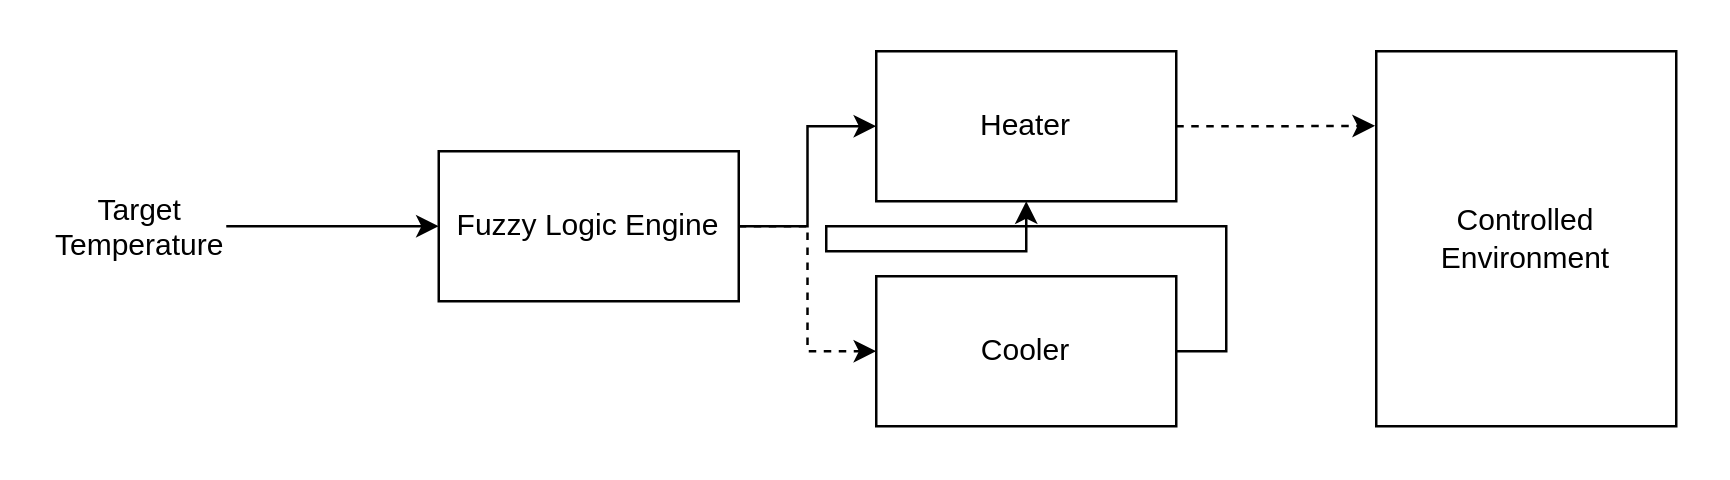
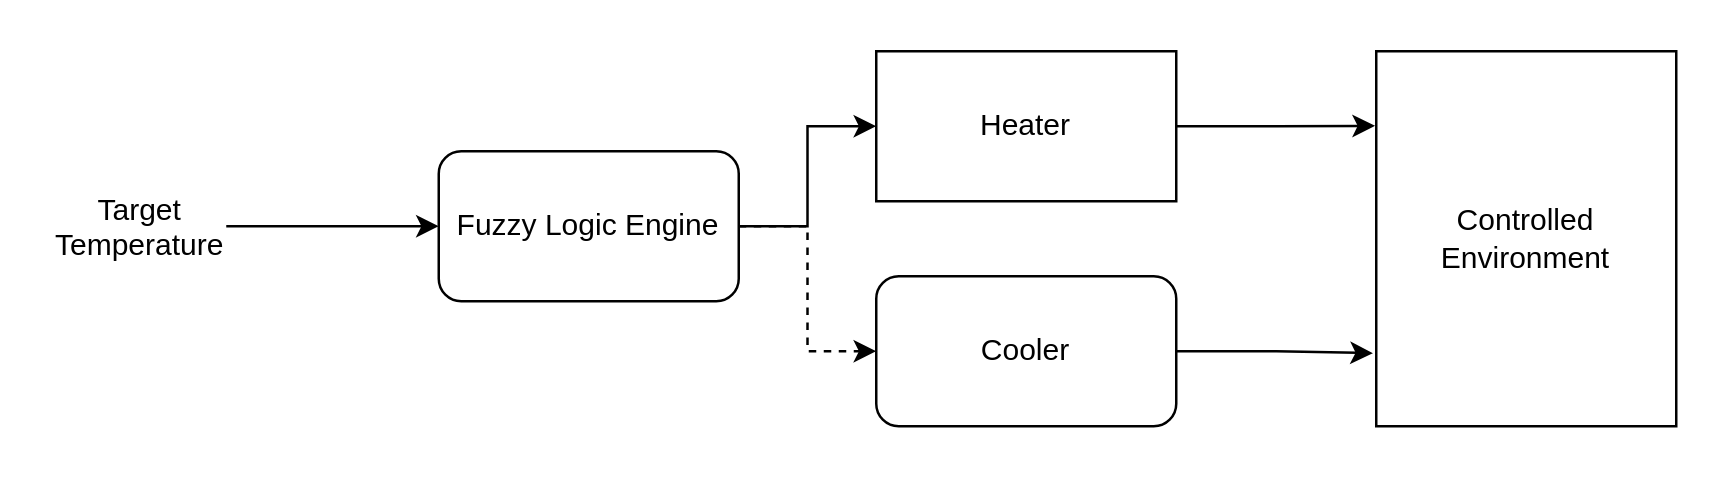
  <mxCell id="0" />
  <mxCell id="1" parent="0" />
  <mxCell id="2" style="edgeStyle=orthogonalEdgeStyle;rounded=0;orthogonalLoop=1;jettySize=auto;html=1;exitX=1;exitY=0.5;exitDx=0;exitDy=0;entryX=0;entryY=0.5;entryDx=0;entryDy=0;" edge="1" parent="1" source="4" target="5"><mxGeometry relative="1" as="geometry" /></mxCell>
  <mxCell id="3" style="edgeStyle=orthogonalEdgeStyle;rounded=0;orthogonalLoop=1;jettySize=auto;html=1;exitX=1;exitY=0.5;exitDx=0;exitDy=0;entryX=0;entryY=0.5;entryDx=0;entryDy=0;dashed=1;" edge="1" parent="1" source="4" target="9"><mxGeometry relative="1" as="geometry" /></mxCell>
- <mxCell id="4" value="Fuzzy Logic Engine" style="rounded=0;whiteSpace=wrap;html=1;" vertex="1" parent="1"><mxGeometry x="175" y="60" width="120" height="60" as="geometry" /></mxCell>
+ <mxCell id="4" value="Fuzzy Logic Engine" style="whiteSpace=wrap;html=1;rounded=1;" vertex="1" parent="1"><mxGeometry x="175" y="60" width="120" height="60" as="geometry" /></mxCell>
  <mxCell id="5" value="Heater" style="rounded=0;whiteSpace=wrap;html=1;" vertex="1" parent="1"><mxGeometry x="350" y="20" width="120" height="60" as="geometry" /></mxCell>
  <mxCell id="6" value="Controlled Environment" style="rounded=0;whiteSpace=wrap;html=1;" vertex="1" parent="1"><mxGeometry x="550" y="20" width="120" height="150" as="geometry" /></mxCell>
  <mxCell id="7" value="" style="endArrow=classic;html=1;rounded=0;entryX=0;entryY=0.5;entryDx=0;entryDy=0;" edge="1" parent="1" target="4"><mxGeometry width="50" height="50" relative="1" as="geometry"><mxPoint x="90" y="90" as="sourcePoint" /><mxPoint x="170" y="90" as="targetPoint" /></mxGeometry></mxCell>
  <mxCell id="8" value="&lt;div style=&quot;text-align: center;&quot;&gt;&lt;span style=&quot;background-color: initial;&quot;&gt;Target Temperature&lt;/span&gt;&lt;/div&gt;" style="text;whiteSpace=wrap;html=1;" vertex="1" parent="1"><mxGeometry x="20" y="70" width="60" height="40" as="geometry" /></mxCell>
- <mxCell id="9" value="Cooler" style="rounded=0;whiteSpace=wrap;html=1;" vertex="1" parent="1"><mxGeometry x="350" y="110" width="120" height="60" as="geometry" /></mxCell>
- <mxCell id="10" style="edgeStyle=orthogonalEdgeStyle;rounded=0;orthogonalLoop=1;jettySize=auto;html=1;exitX=1;exitY=0.5;exitDx=0;exitDy=0;entryX=-0.004;entryY=0.199;entryDx=0;entryDy=0;entryPerimeter=0;dashed=1;" edge="1" parent="1" source="5" target="6"><mxGeometry relative="1" as="geometry" /></mxCell>
- <mxCell id="11" style="edgeStyle=orthogonalEdgeStyle;rounded=0;orthogonalLoop=1;jettySize=auto;html=1;exitX=1;exitY=0.5;exitDx=0;exitDy=0;" edge="1" parent="1" source="9" target="5"><mxGeometry relative="1" as="geometry" /></mxCell>
+ <mxCell id="9" value="Cooler" style="whiteSpace=wrap;html=1;rounded=1;" vertex="1" parent="1"><mxGeometry x="350" y="110" width="120" height="60" as="geometry" /></mxCell>
+ <mxCell id="10" style="edgeStyle=orthogonalEdgeStyle;rounded=0;orthogonalLoop=1;jettySize=auto;html=1;exitX=1;exitY=0.5;exitDx=0;exitDy=0;entryX=-0.004;entryY=0.199;entryDx=0;entryDy=0;entryPerimeter=0;" edge="1" parent="1" source="5" target="6"><mxGeometry relative="1" as="geometry" /></mxCell>
+ <mxCell id="11" style="edgeStyle=orthogonalEdgeStyle;rounded=0;orthogonalLoop=1;jettySize=auto;html=1;exitX=1;exitY=0.5;exitDx=0;exitDy=0;entryX=-0.011;entryY=0.805;entryDx=0;entryDy=0;entryPerimeter=0;" edge="1" parent="1" source="9" target="6"><mxGeometry relative="1" as="geometry" /></mxCell>
